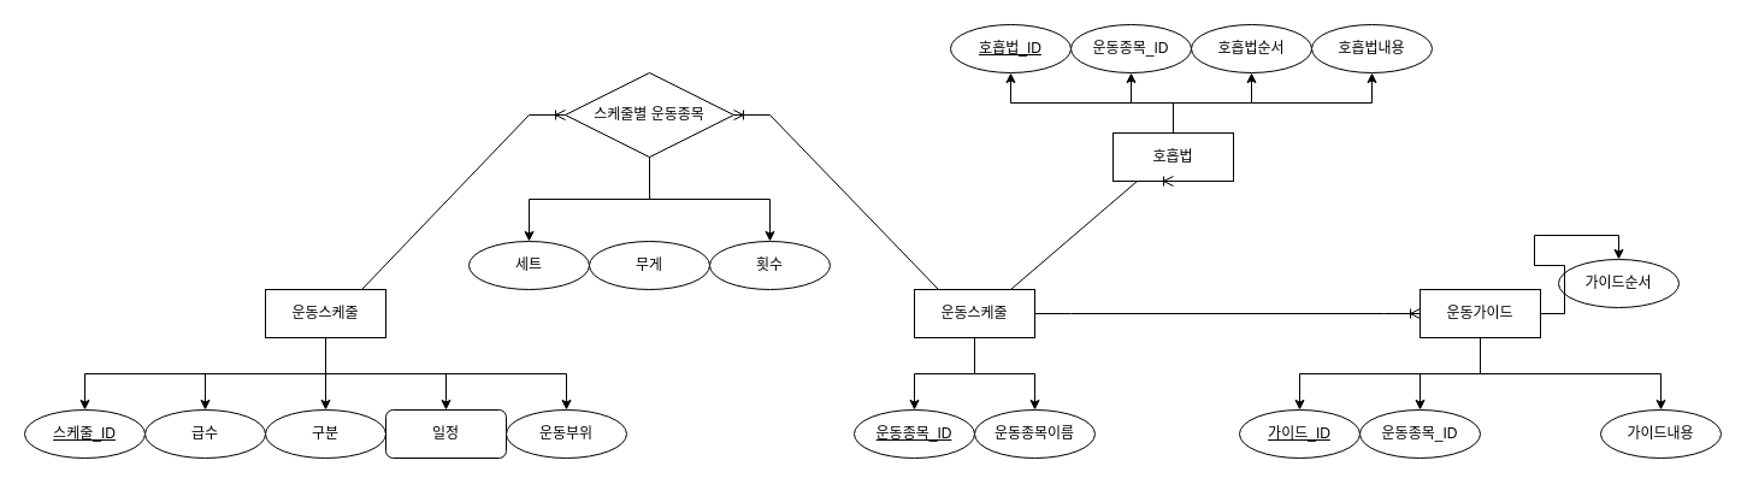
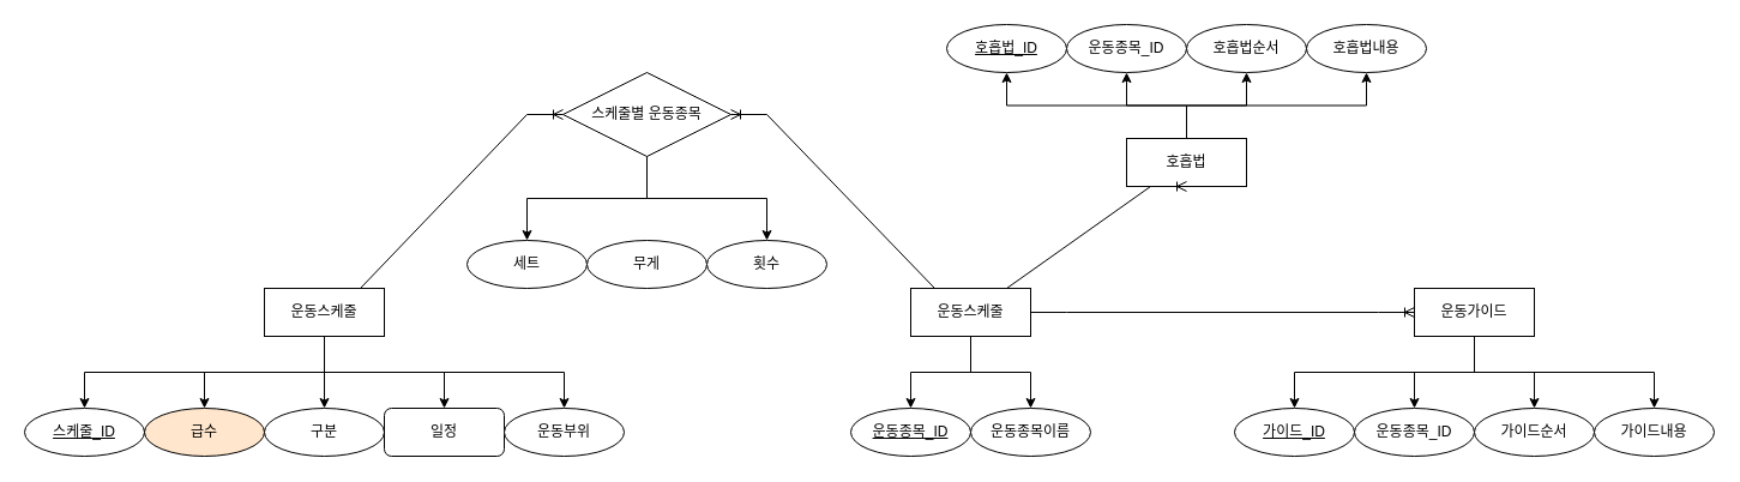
  <mxCell id="0" />
  <mxCell id="1" parent="0" />
  <mxCell id="2" style="edgeStyle=orthogonalEdgeStyle;rounded=0;orthogonalLoop=1;jettySize=auto;html=1;entryX=0.5;entryY=0;entryDx=0;entryDy=0;" edge="1" parent="1" source="7" target="10"><mxGeometry relative="1" as="geometry" /></mxCell>
  <mxCell id="3" style="edgeStyle=orthogonalEdgeStyle;rounded=0;orthogonalLoop=1;jettySize=auto;html=1;entryX=0.5;entryY=0;entryDx=0;entryDy=0;" edge="1" parent="1" source="7" target="9"><mxGeometry relative="1" as="geometry" /></mxCell>
  <mxCell id="4" style="edgeStyle=orthogonalEdgeStyle;rounded=0;orthogonalLoop=1;jettySize=auto;html=1;entryX=0.5;entryY=0;entryDx=0;entryDy=0;" edge="1" parent="1" source="7" target="11"><mxGeometry relative="1" as="geometry" /></mxCell>
  <mxCell id="5" style="edgeStyle=orthogonalEdgeStyle;rounded=0;orthogonalLoop=1;jettySize=auto;html=1;entryX=0.5;entryY=0;entryDx=0;entryDy=0;exitX=0.5;exitY=1;exitDx=0;exitDy=0;" edge="1" parent="1" source="7" target="8"><mxGeometry relative="1" as="geometry" /></mxCell>
  <mxCell id="6" style="edgeStyle=orthogonalEdgeStyle;rounded=0;orthogonalLoop=1;jettySize=auto;html=1;" edge="1" parent="1" target="12"><mxGeometry relative="1" as="geometry"><mxPoint x="270" y="280" as="sourcePoint" /><Array as="points"><mxPoint x="270" y="310" /><mxPoint x="470" y="310" /></Array></mxGeometry></mxCell>
  <mxCell id="7" value="운동스케줄" style="whiteSpace=wrap;html=1;align=center;" vertex="1" parent="1"><mxGeometry x="220" y="240" width="100" height="40" as="geometry" /></mxCell>
  <mxCell id="8" value="스케줄_ID" style="ellipse;whiteSpace=wrap;html=1;align=center;fontStyle=4;" vertex="1" parent="1"><mxGeometry x="20" y="340" width="100" height="40" as="geometry" /></mxCell>
- <mxCell id="9" value="급수" style="ellipse;whiteSpace=wrap;html=1;align=center;" vertex="1" parent="1"><mxGeometry x="120" y="340" width="100" height="40" as="geometry" /></mxCell>
+ <mxCell id="9" value="급수" style="ellipse;whiteSpace=wrap;html=1;align=center;fillColor=#ffe6cc;" vertex="1" parent="1"><mxGeometry x="120" y="340" width="100" height="40" as="geometry" /></mxCell>
  <mxCell id="10" value="구분" style="ellipse;whiteSpace=wrap;html=1;align=center;" vertex="1" parent="1"><mxGeometry x="220" y="340" width="100" height="40" as="geometry" /></mxCell>
  <mxCell id="11" value="일정" style="whiteSpace=wrap;html=1;align=center;rounded=1;" vertex="1" parent="1"><mxGeometry x="320" y="340" width="100" height="40" as="geometry" /></mxCell>
  <mxCell id="12" value="운동부위" style="ellipse;whiteSpace=wrap;html=1;align=center;" vertex="1" parent="1"><mxGeometry x="420" y="340" width="100" height="40" as="geometry" /></mxCell>
  <mxCell id="13" style="edgeStyle=orthogonalEdgeStyle;rounded=0;orthogonalLoop=1;jettySize=auto;html=1;entryX=0.5;entryY=0;entryDx=0;entryDy=0;" edge="1" source="15" target="17" parent="1"><mxGeometry relative="1" as="geometry" /></mxCell>
  <mxCell id="14" style="edgeStyle=orthogonalEdgeStyle;rounded=0;orthogonalLoop=1;jettySize=auto;html=1;entryX=0.5;entryY=0;entryDx=0;entryDy=0;exitX=0.5;exitY=1;exitDx=0;exitDy=0;" edge="1" source="15" target="16" parent="1"><mxGeometry relative="1" as="geometry" /></mxCell>
  <mxCell id="15" value="운동스케줄" style="whiteSpace=wrap;html=1;align=center;" vertex="1" parent="1"><mxGeometry x="759" y="240" width="100" height="40" as="geometry" /></mxCell>
  <mxCell id="16" value="운동종목_ID" style="ellipse;whiteSpace=wrap;html=1;align=center;fontStyle=4;" vertex="1" parent="1"><mxGeometry x="709" y="340" width="100" height="40" as="geometry" /></mxCell>
  <mxCell id="17" value="운동종목이름" style="ellipse;whiteSpace=wrap;html=1;align=center;" vertex="1" parent="1"><mxGeometry x="809" y="340" width="100" height="40" as="geometry" /></mxCell>
  <mxCell id="18" style="edgeStyle=orthogonalEdgeStyle;rounded=0;orthogonalLoop=1;jettySize=auto;html=1;entryX=0.5;entryY=0;entryDx=0;entryDy=0;" edge="1" parent="1" source="20" target="23"><mxGeometry relative="1" as="geometry" /></mxCell>
  <mxCell id="19" style="edgeStyle=orthogonalEdgeStyle;rounded=0;orthogonalLoop=1;jettySize=auto;html=1;entryX=0.5;entryY=0;entryDx=0;entryDy=0;" edge="1" parent="1" source="20" target="25"><mxGeometry relative="1" as="geometry" /></mxCell>
  <mxCell id="20" value="스케줄별 운동종목" style="shape=rhombus;perimeter=rhombusPerimeter;whiteSpace=wrap;html=1;align=center;" vertex="1" parent="1"><mxGeometry x="469" y="60" width="140" height="70" as="geometry" /></mxCell>
  <mxCell id="21" value="" style="edgeStyle=entityRelationEdgeStyle;fontSize=12;html=1;endArrow=ERoneToMany;rounded=0;exitX=0.5;exitY=0;exitDx=0;exitDy=0;entryX=0;entryY=0.5;entryDx=0;entryDy=0;" edge="1" parent="1" source="7" target="20"><mxGeometry width="100" height="100" relative="1" as="geometry"><mxPoint x="329" y="170" as="sourcePoint" /><mxPoint x="429" y="70" as="targetPoint" /></mxGeometry></mxCell>
  <mxCell id="22" value="" style="edgeStyle=entityRelationEdgeStyle;fontSize=12;html=1;endArrow=ERoneToMany;rounded=0;exitX=0.5;exitY=0;exitDx=0;exitDy=0;entryX=1;entryY=0.5;entryDx=0;entryDy=0;" edge="1" parent="1" source="15" target="20"><mxGeometry width="100" height="100" relative="1" as="geometry"><mxPoint x="559" y="270" as="sourcePoint" /><mxPoint x="659" y="170" as="targetPoint" /></mxGeometry></mxCell>
  <mxCell id="23" value="세트" style="ellipse;whiteSpace=wrap;html=1;align=center;" vertex="1" parent="1"><mxGeometry x="389" y="200" width="100" height="40" as="geometry" /></mxCell>
  <mxCell id="24" value="무게" style="ellipse;whiteSpace=wrap;html=1;align=center;" vertex="1" parent="1"><mxGeometry x="489" y="200" width="100" height="40" as="geometry" /></mxCell>
  <mxCell id="25" value="횟수" style="ellipse;whiteSpace=wrap;html=1;align=center;" vertex="1" parent="1"><mxGeometry x="589" y="200" width="100" height="40" as="geometry" /></mxCell>
  <mxCell id="26" style="edgeStyle=orthogonalEdgeStyle;rounded=0;orthogonalLoop=1;jettySize=auto;html=1;entryX=0.5;entryY=0;entryDx=0;entryDy=0;exitX=0.5;exitY=1;exitDx=0;exitDy=0;" edge="1" source="27" target="28" parent="1"><mxGeometry relative="1" as="geometry" /></mxCell>
  <mxCell id="27" value="운동가이드" style="whiteSpace=wrap;html=1;align=center;" vertex="1" parent="1"><mxGeometry x="1179" y="240" width="100" height="40" as="geometry" /></mxCell>
  <mxCell id="28" value="가이드_ID" style="ellipse;whiteSpace=wrap;html=1;align=center;fontStyle=4;" vertex="1" parent="1"><mxGeometry x="1029" y="340" width="100" height="40" as="geometry" /></mxCell>
  <mxCell id="29" style="edgeStyle=orthogonalEdgeStyle;rounded=0;orthogonalLoop=1;jettySize=auto;html=1;entryX=0.5;entryY=0;entryDx=0;entryDy=0;exitX=0.5;exitY=1;exitDx=0;exitDy=0;" edge="1" source="27" target="31" parent="1"><mxGeometry relative="1" as="geometry" /></mxCell>
  <mxCell id="30" style="edgeStyle=orthogonalEdgeStyle;rounded=0;orthogonalLoop=1;jettySize=auto;html=1;entryX=0.5;entryY=0;entryDx=0;entryDy=0;" edge="1" source="27" target="32" parent="1"><mxGeometry relative="1" as="geometry" /></mxCell>
  <mxCell id="31" value="가이드내용" style="ellipse;whiteSpace=wrap;html=1;align=center;" vertex="1" parent="1"><mxGeometry x="1329" y="340" width="100" height="40" as="geometry" /></mxCell>
  <mxCell id="32" value="운동종목_ID" style="ellipse;whiteSpace=wrap;html=1;align=center;" vertex="1" parent="1"><mxGeometry x="1129" y="340" width="100" height="40" as="geometry" /></mxCell>
- <mxCell id="33" value="가이드순서" style="ellipse;whiteSpace=wrap;html=1;align=center;" vertex="1" parent="1"><mxGeometry x="1294" y="215" width="100" height="40" as="geometry" /></mxCell>
+ <mxCell id="33" value="가이드순서" style="ellipse;whiteSpace=wrap;html=1;align=center;" vertex="1" parent="1"><mxGeometry x="1229" y="340" width="100" height="40" as="geometry" /></mxCell>
  <mxCell id="34" style="edgeStyle=orthogonalEdgeStyle;rounded=0;orthogonalLoop=1;jettySize=auto;html=1;entryX=0.5;entryY=0;entryDx=0;entryDy=0;" edge="1" source="27" target="33" parent="1"><mxGeometry relative="1" as="geometry" /></mxCell>
  <mxCell id="35" value="" style="edgeStyle=entityRelationEdgeStyle;fontSize=12;html=1;endArrow=ERoneToMany;rounded=0;exitX=1;exitY=0.5;exitDx=0;exitDy=0;entryX=0;entryY=0.5;entryDx=0;entryDy=0;" edge="1" parent="1" source="15" target="27"><mxGeometry width="100" height="100" relative="1" as="geometry"><mxPoint x="1199" y="220" as="sourcePoint" /><mxPoint x="1019" y="280" as="targetPoint" /></mxGeometry></mxCell>
  <mxCell id="36" style="edgeStyle=orthogonalEdgeStyle;rounded=0;orthogonalLoop=1;jettySize=auto;html=1;entryX=0.5;entryY=1;entryDx=0;entryDy=0;exitX=0.5;exitY=0;exitDx=0;exitDy=0;" edge="1" parent="1" source="40" target="41"><mxGeometry relative="1" as="geometry" /></mxCell>
  <mxCell id="37" style="edgeStyle=orthogonalEdgeStyle;rounded=0;orthogonalLoop=1;jettySize=auto;html=1;entryX=0.5;entryY=1;entryDx=0;entryDy=0;" edge="1" parent="1" source="40" target="43"><mxGeometry relative="1" as="geometry" /></mxCell>
  <mxCell id="38" style="edgeStyle=orthogonalEdgeStyle;rounded=0;orthogonalLoop=1;jettySize=auto;html=1;entryX=0.5;entryY=1;entryDx=0;entryDy=0;" edge="1" parent="1" source="40" target="44"><mxGeometry relative="1" as="geometry" /></mxCell>
  <mxCell id="39" style="edgeStyle=orthogonalEdgeStyle;rounded=0;orthogonalLoop=1;jettySize=auto;html=1;entryX=0.5;entryY=1;entryDx=0;entryDy=0;exitX=0.5;exitY=0;exitDx=0;exitDy=0;" edge="1" parent="1" source="40" target="42"><mxGeometry relative="1" as="geometry" /></mxCell>
- <mxCell id="40" value="호흡법" style="whiteSpace=wrap;html=1;align=center;" vertex="1" parent="1"><mxGeometry x="924" y="110" width="100" height="40" as="geometry" /></mxCell>
+ <mxCell id="40" value="호흡법" style="whiteSpace=wrap;html=1;align=center;" vertex="1" parent="1"><mxGeometry x="939" y="115" width="100" height="40" as="geometry" /></mxCell>
  <mxCell id="41" value="호흡법_ID" style="ellipse;whiteSpace=wrap;html=1;align=center;fontStyle=4;" vertex="1" parent="1"><mxGeometry x="789" y="20" width="100" height="40" as="geometry" /></mxCell>
  <mxCell id="42" value="호흡법내용" style="ellipse;whiteSpace=wrap;html=1;align=center;" vertex="1" parent="1"><mxGeometry x="1089" y="20" width="100" height="40" as="geometry" /></mxCell>
  <mxCell id="43" value="운동종목_ID" style="ellipse;whiteSpace=wrap;html=1;align=center;" vertex="1" parent="1"><mxGeometry x="889" y="20" width="100" height="40" as="geometry" /></mxCell>
  <mxCell id="44" value="호흡법순서" style="ellipse;whiteSpace=wrap;html=1;align=center;" vertex="1" parent="1"><mxGeometry x="989" y="20" width="100" height="40" as="geometry" /></mxCell>
  <mxCell id="45" value="" style="edgeStyle=entityRelationEdgeStyle;fontSize=12;html=1;endArrow=ERoneToMany;rounded=0;exitX=0.5;exitY=0;exitDx=0;exitDy=0;entryX=0.5;entryY=1;entryDx=0;entryDy=0;" edge="1" parent="1" source="15" target="40"><mxGeometry width="100" height="100" relative="1" as="geometry"><mxPoint x="809" y="200" as="sourcePoint" /><mxPoint x="1129" y="200" as="targetPoint" /></mxGeometry></mxCell>
